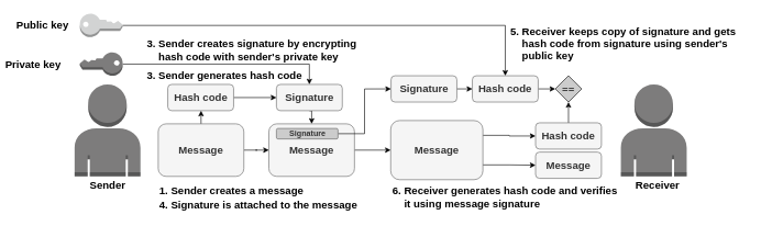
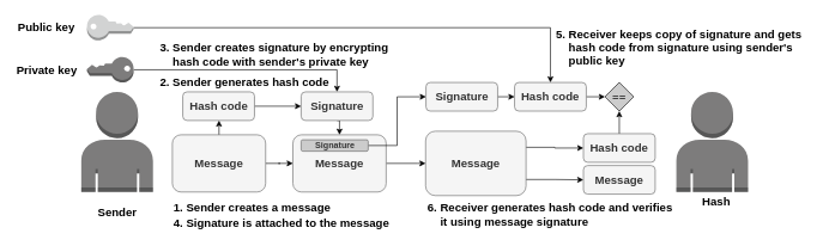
  <mxCell id="0" />
  <mxCell id="1" parent="0" />
- <mxCell id="2" value="Sender" style="text;html=1;align=center;verticalAlign=middle;resizable=0;points=[];;autosize=1;fontSize=16;fontStyle=1" parent="1" vertex="1"><mxGeometry x="127" y="272" width="70" height="20" as="geometry" /></mxCell>
+ <mxCell id="2" value="Sender" style="text;html=1;align=center;verticalAlign=middle;resizable=0;points=[];;autosize=1;fontSize=16;fontStyle=1" parent="1" vertex="1"><mxGeometry x="127" y="287" width="70" height="20" as="geometry" /></mxCell>
  <mxCell id="3" value="" style="outlineConnect=0;dashed=0;verticalLabelPosition=bottom;verticalAlign=top;align=center;html=1;shape=mxgraph.aws3.user;fillColor=#7D7C7C;gradientColor=none;aspect=fixed;" parent="1" vertex="1"><mxGeometry x="112" y="128" width="100" height="140" as="geometry" /></mxCell>
- <mxCell id="4" value="Receiver" style="text;html=1;align=center;verticalAlign=middle;resizable=0;points=[];;autosize=1;fontSize=16;fontStyle=1" parent="1" vertex="1"><mxGeometry x="956.5" y="272" width="80" height="20" as="geometry" /></mxCell>
+ <mxCell id="4" value="Hash" style="text;html=1;align=center;verticalAlign=middle;resizable=0;points=[];;autosize=1;fontSize=16;fontStyle=1" parent="1" vertex="1"><mxGeometry x="956.5" y="272" width="80" height="20" as="geometry" /></mxCell>
  <mxCell id="5" value="" style="outlineConnect=0;dashed=0;verticalLabelPosition=bottom;verticalAlign=top;align=center;html=1;shape=mxgraph.aws3.user;fillColor=#7D7C7C;gradientColor=none;aspect=fixed;" parent="1" vertex="1"><mxGeometry x="941.5" y="128" width="100" height="140" as="geometry" /></mxCell>
  <mxCell id="6" style="edgeStyle=orthogonalEdgeStyle;rounded=0;orthogonalLoop=1;jettySize=auto;html=1;exitX=1;exitY=0.5;exitDx=0;exitDy=0;exitPerimeter=0;entryX=0.5;entryY=0;entryDx=0;entryDy=0;fontSize=16;" parent="1" source="7" target="37" edge="1"><mxGeometry relative="1" as="geometry"><Array as="points"><mxPoint x="766" y="38" /></Array></mxGeometry></mxCell>
  <mxCell id="7" value="" style="outlineConnect=0;dashed=0;verticalLabelPosition=bottom;verticalAlign=top;align=center;html=1;shape=mxgraph.aws3.add_on;fillColor=#D2D3D3;gradientColor=none;aspect=fixed;" parent="1" vertex="1"><mxGeometry x="120" y="20.47" width="65" height="35.53" as="geometry" /></mxCell>
  <mxCell id="8" style="edgeStyle=orthogonalEdgeStyle;rounded=0;orthogonalLoop=1;jettySize=auto;html=1;exitX=0;exitY=0.5;exitDx=0;exitDy=0;exitPerimeter=0;entryX=0.5;entryY=0;entryDx=0;entryDy=0;fontSize=16;" parent="1" source="9" target="31" edge="1"><mxGeometry relative="1" as="geometry" /></mxCell>
  <mxCell id="9" value="" style="outlineConnect=0;dashed=0;verticalLabelPosition=bottom;verticalAlign=top;align=center;html=1;shape=mxgraph.aws3.add_on;fillColor=#7D7C7C;gradientColor=none;aspect=fixed;direction=east;flipV=0;flipH=1;" parent="1" vertex="1"><mxGeometry x="120" y="79.32" width="65" height="35.53" as="geometry" /></mxCell>
- <mxCell id="10" value="&lt;font style=&quot;font-size: 16px&quot;&gt;Private key&lt;/font&gt;" style="text;html=1;align=left;verticalAlign=middle;resizable=0;points=[];autosize=1;fontStyle=1" parent="1" vertex="1"><mxGeometry x="5" y="87.09" width="100" height="20" as="geometry" /></mxCell>
+ <mxCell id="10" value="&lt;font style=&quot;font-size: 16px&quot;&gt;Private key&lt;/font&gt;" style="text;html=1;align=left;verticalAlign=middle;resizable=0;points=[];autosize=1;fontStyle=1" parent="1" vertex="1"><mxGeometry x="20" y="87.09" width="100" height="20" as="geometry" /></mxCell>
  <mxCell id="11" value="&lt;font style=&quot;font-size: 16px&quot;&gt;Public key&lt;/font&gt;" style="text;html=1;align=left;verticalAlign=middle;resizable=0;points=[];autosize=1;fontStyle=1" parent="1" vertex="1"><mxGeometry x="22" y="28.24" width="90" height="20" as="geometry" /></mxCell>
  <mxCell id="12" style="edgeStyle=orthogonalEdgeStyle;rounded=0;orthogonalLoop=1;jettySize=auto;html=1;entryX=0;entryY=0.5;entryDx=0;entryDy=0;fontSize=14;" parent="1" source="14" target="16" edge="1"><mxGeometry relative="1" as="geometry" /></mxCell>
  <mxCell id="13" style="edgeStyle=orthogonalEdgeStyle;rounded=0;orthogonalLoop=1;jettySize=auto;html=1;exitX=0.5;exitY=0;exitDx=0;exitDy=0;fontSize=16;" parent="1" source="14" edge="1"><mxGeometry relative="1" as="geometry"><mxPoint x="304" y="168" as="targetPoint" /></mxGeometry></mxCell>
  <mxCell id="14" value="Message" style="rounded=1;whiteSpace=wrap;html=1;fillColor=#f5f5f5;align=center;strokeColor=#666666;fontColor=#333333;fontSize=16;fontStyle=1" parent="1" vertex="1"><mxGeometry x="239" y="188" width="130" height="80" as="geometry" /></mxCell>
  <mxCell id="15" style="edgeStyle=orthogonalEdgeStyle;rounded=0;orthogonalLoop=1;jettySize=auto;html=1;exitX=1;exitY=0.5;exitDx=0;exitDy=0;entryX=0;entryY=0.5;entryDx=0;entryDy=0;fontSize=14;" parent="1" source="16" target="21" edge="1"><mxGeometry relative="1" as="geometry"><Array as="points"><mxPoint x="581" y="228" /></Array></mxGeometry></mxCell>
  <mxCell id="16" value="Message" style="rounded=1;whiteSpace=wrap;html=1;fillColor=#f5f5f5;align=center;strokeColor=#666666;fontColor=#333333;fontSize=16;fontStyle=1" parent="1" vertex="1"><mxGeometry x="407" y="188" width="130" height="80" as="geometry" /></mxCell>
  <mxCell id="17" value="&lt;font style=&quot;font-size: 16px&quot;&gt;5. Receiver keeps copy of signature and gets&lt;br&gt;&amp;nbsp; &amp;nbsp; hash code from signature using sender's&lt;br&gt;&amp;nbsp; &amp;nbsp; public key&lt;/font&gt;" style="text;html=1;align=left;verticalAlign=middle;resizable=0;points=[];autosize=1;fontSize=16;fontStyle=1" parent="1" vertex="1"><mxGeometry x="772" y="36" width="360" height="60" as="geometry" /></mxCell>
  <mxCell id="18" value="&lt;font style=&quot;font-size: 16px&quot;&gt;4. Signature is attached to the message&lt;br style=&quot;font-size: 16px&quot;&gt;&lt;/font&gt;" style="text;html=1;align=left;verticalAlign=middle;resizable=0;points=[];autosize=1;fontSize=16;fontStyle=1" parent="1" vertex="1"><mxGeometry x="239" y="302" width="320" height="20" as="geometry" /></mxCell>
  <mxCell id="19" style="edgeStyle=orthogonalEdgeStyle;rounded=0;orthogonalLoop=1;jettySize=auto;html=1;exitX=1;exitY=0.75;exitDx=0;exitDy=0;entryX=0;entryY=0.5;entryDx=0;entryDy=0;fontSize=16;" parent="1" source="21" target="24" edge="1"><mxGeometry relative="1" as="geometry" /></mxCell>
  <mxCell id="20" style="edgeStyle=orthogonalEdgeStyle;rounded=0;orthogonalLoop=1;jettySize=auto;html=1;exitX=1;exitY=0.25;exitDx=0;exitDy=0;entryX=0;entryY=0.5;entryDx=0;entryDy=0;fontSize=16;" parent="1" source="21" target="35" edge="1"><mxGeometry relative="1" as="geometry" /></mxCell>
  <mxCell id="21" value="Message" style="rounded=1;whiteSpace=wrap;html=1;fillColor=#f5f5f5;align=center;strokeColor=#666666;fontColor=#333333;fontSize=16;fontStyle=1" parent="1" vertex="1"><mxGeometry x="592" y="183" width="140" height="90" as="geometry" /></mxCell>
  <mxCell id="22" style="edgeStyle=orthogonalEdgeStyle;rounded=0;orthogonalLoop=1;jettySize=auto;html=1;exitX=1;exitY=0.5;exitDx=0;exitDy=0;entryX=0;entryY=0.5;entryDx=0;entryDy=0;fontSize=16;" parent="1" source="23" target="33" edge="1"><mxGeometry relative="1" as="geometry" /></mxCell>
  <mxCell id="23" value="Signature" style="rounded=1;whiteSpace=wrap;html=1;fillColor=#CCCCCC;align=center;strokeColor=#666666;fontSize=12;fontStyle=1;fontColor=#333333;" parent="1" vertex="1"><mxGeometry x="418.5" y="195" width="93.5" height="16" as="geometry" /></mxCell>
  <mxCell id="24" value="Message" style="rounded=1;whiteSpace=wrap;html=1;fillColor=#f5f5f5;align=center;strokeColor=#666666;fontColor=#333333;fontSize=16;fontStyle=1" parent="1" vertex="1"><mxGeometry x="812" y="231" width="100" height="40" as="geometry" /></mxCell>
  <mxCell id="25" value="6. Receiver generates hash code and verifies&lt;br&gt;&amp;nbsp; &amp;nbsp; it using message signature" style="text;html=1;align=left;verticalAlign=middle;resizable=0;points=[];autosize=1;fontSize=16;fontStyle=1" parent="1" vertex="1"><mxGeometry x="592.5" y="280" width="360" height="40" as="geometry" /></mxCell>
  <mxCell id="26" value="&lt;font style=&quot;font-size: 16px;&quot;&gt;1. Sender creates a message&lt;/font&gt;" style="text;html=1;align=left;verticalAlign=middle;resizable=0;points=[];autosize=1;fontSize=16;fontStyle=1" parent="1" vertex="1"><mxGeometry x="239" y="280" width="230" height="20" as="geometry" /></mxCell>
- <mxCell id="27" value="&lt;font style=&quot;font-size: 16px&quot;&gt;3. Sender generates hash code&lt;/font&gt;" style="text;html=1;align=left;verticalAlign=middle;resizable=0;points=[];autosize=1;fontSize=16;fontStyle=1" parent="1" vertex="1"><mxGeometry x="220" y="105.09" width="250" height="20" as="geometry" /></mxCell>
+ <mxCell id="27" value="&lt;font style=&quot;font-size: 16px&quot;&gt;2. Sender generates hash code&lt;/font&gt;" style="text;html=1;align=left;verticalAlign=middle;resizable=0;points=[];autosize=1;fontSize=16;fontStyle=1" parent="1" vertex="1"><mxGeometry x="220" y="105.09" width="250" height="20" as="geometry" /></mxCell>
  <mxCell id="28" style="edgeStyle=orthogonalEdgeStyle;rounded=0;orthogonalLoop=1;jettySize=auto;html=1;exitX=1;exitY=0.5;exitDx=0;exitDy=0;fontSize=16;" parent="1" source="29" target="31" edge="1"><mxGeometry relative="1" as="geometry" /></mxCell>
  <mxCell id="29" value="Hash code" style="rounded=1;whiteSpace=wrap;html=1;fillColor=#f5f5f5;align=center;strokeColor=#666666;fontColor=#333333;fontSize=16;fontStyle=1" parent="1" vertex="1"><mxGeometry x="253.5" y="128" width="100" height="40" as="geometry" /></mxCell>
  <mxCell id="30" style="edgeStyle=orthogonalEdgeStyle;rounded=0;orthogonalLoop=1;jettySize=auto;html=1;exitX=0.5;exitY=1;exitDx=0;exitDy=0;entryX=0.5;entryY=0;entryDx=0;entryDy=0;fontSize=16;" parent="1" source="31" target="16" edge="1"><mxGeometry relative="1" as="geometry" /></mxCell>
  <mxCell id="31" value="Signature" style="rounded=1;whiteSpace=wrap;html=1;fillColor=#f5f5f5;align=center;strokeColor=#666666;fontColor=#333333;fontSize=16;fontStyle=1" parent="1" vertex="1"><mxGeometry x="418.5" y="128" width="100" height="40" as="geometry" /></mxCell>
  <mxCell id="32" style="edgeStyle=orthogonalEdgeStyle;rounded=0;orthogonalLoop=1;jettySize=auto;html=1;exitX=1;exitY=0.5;exitDx=0;exitDy=0;entryX=0;entryY=0.5;entryDx=0;entryDy=0;fontSize=16;" parent="1" source="33" target="37" edge="1"><mxGeometry relative="1" as="geometry" /></mxCell>
  <mxCell id="33" value="Signature" style="rounded=1;whiteSpace=wrap;html=1;fillColor=#f5f5f5;align=center;strokeColor=#666666;fontColor=#333333;fontSize=16;fontStyle=1" parent="1" vertex="1"><mxGeometry x="592.5" y="114.85" width="100" height="40" as="geometry" /></mxCell>
  <mxCell id="34" style="edgeStyle=orthogonalEdgeStyle;rounded=0;orthogonalLoop=1;jettySize=auto;html=1;exitX=0.5;exitY=0;exitDx=0;exitDy=0;entryX=0.5;entryY=1;entryDx=0;entryDy=0;fontSize=16;" parent="1" source="35" target="38" edge="1"><mxGeometry relative="1" as="geometry" /></mxCell>
  <mxCell id="35" value="Hash code" style="rounded=1;whiteSpace=wrap;html=1;fillColor=#f5f5f5;align=center;strokeColor=#666666;fontColor=#333333;fontSize=16;fontStyle=1" parent="1" vertex="1"><mxGeometry x="812" y="186.46" width="100" height="40" as="geometry" /></mxCell>
  <mxCell id="36" style="edgeStyle=orthogonalEdgeStyle;rounded=0;orthogonalLoop=1;jettySize=auto;html=1;exitX=1;exitY=0.5;exitDx=0;exitDy=0;entryX=0;entryY=0.5;entryDx=0;entryDy=0;fontSize=16;" parent="1" source="37" target="38" edge="1"><mxGeometry relative="1" as="geometry" /></mxCell>
  <mxCell id="37" value="Hash code" style="rounded=1;whiteSpace=wrap;html=1;fillColor=#f5f5f5;align=center;strokeColor=#666666;fontColor=#333333;fontSize=16;fontStyle=1" parent="1" vertex="1"><mxGeometry x="716" y="114.85" width="100" height="40" as="geometry" /></mxCell>
  <mxCell id="38" value="==" style="rhombus;whiteSpace=wrap;html=1;fillColor=#CCCCCC;fontSize=16;align=center;" parent="1" vertex="1"><mxGeometry x="842" y="114.85" width="40" height="40" as="geometry" /></mxCell>
  <mxCell id="39" value="&lt;font style=&quot;font-size: 16px&quot;&gt;3. Sender creates signature by encrypting&lt;br&gt;&amp;nbsp; &amp;nbsp; hash code with sender's private key&lt;/font&gt;" style="text;html=1;align=left;verticalAlign=middle;resizable=0;points=[];autosize=1;fontSize=16;fontStyle=1" parent="1" vertex="1"><mxGeometry x="220" y="56" width="330" height="40" as="geometry" /></mxCell>
